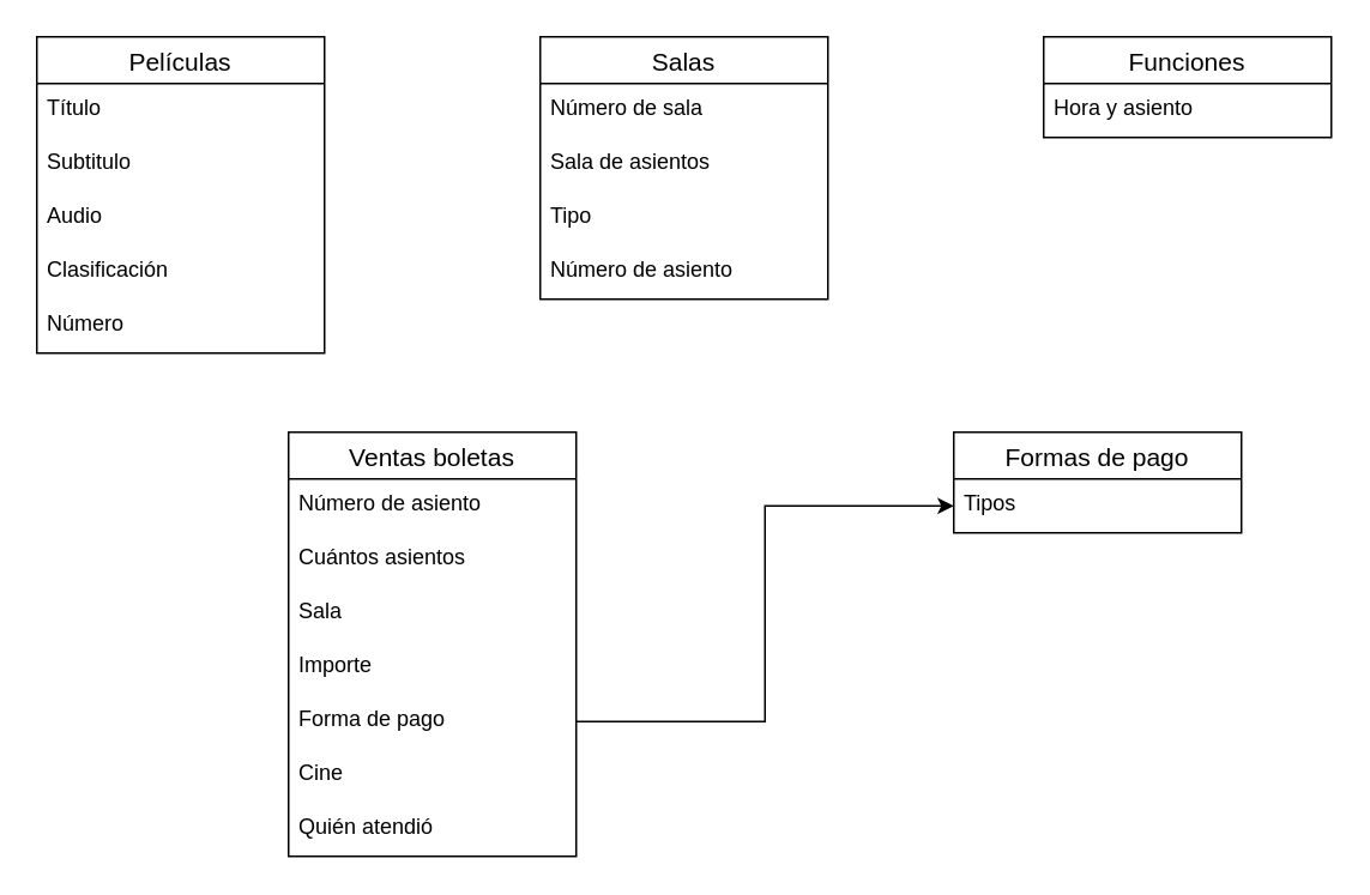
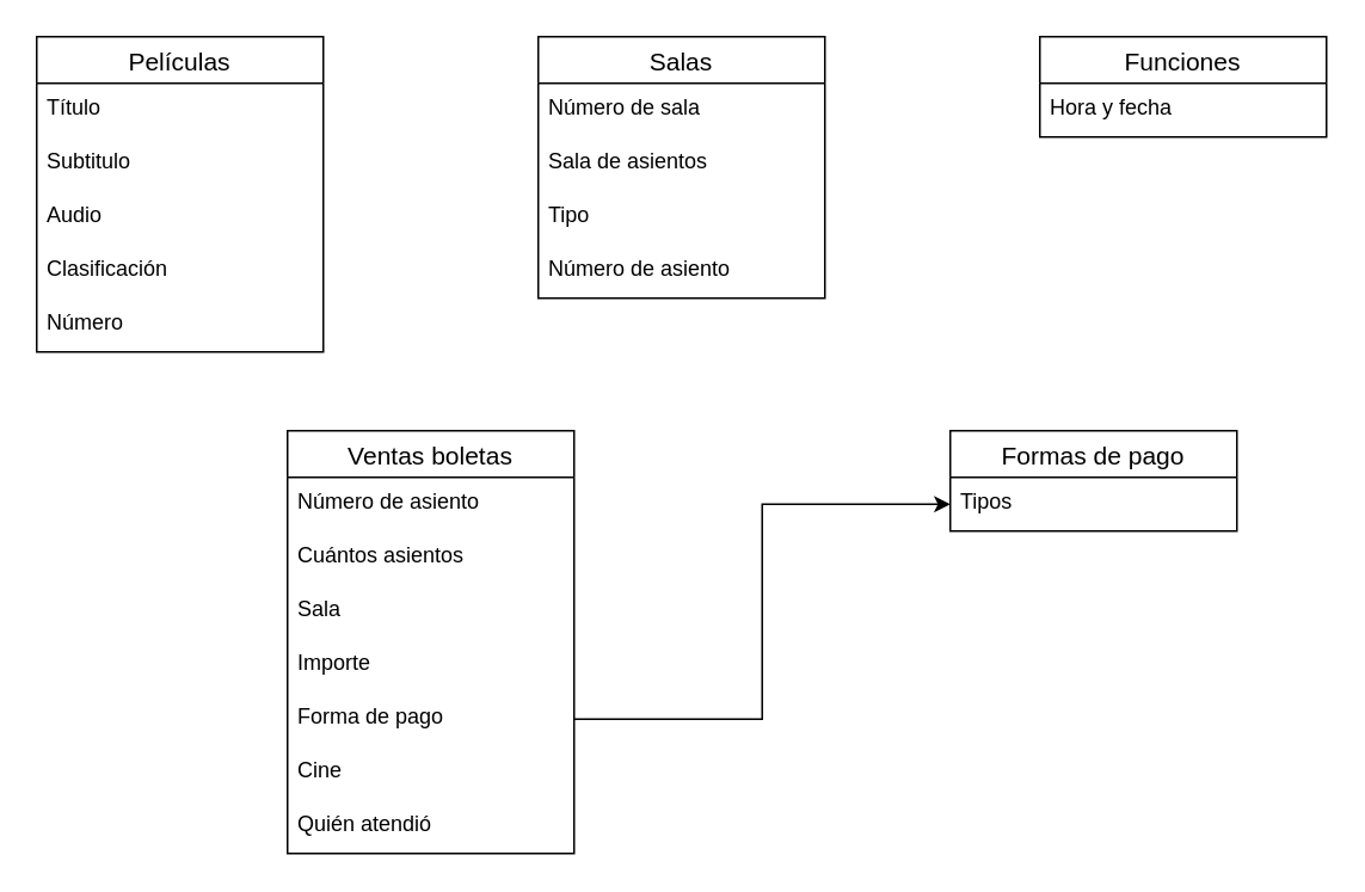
  <mxCell id="0" />
  <mxCell id="1" parent="0" />
  <mxCell id="2" value="Películas" style="swimlane;fontStyle=0;childLayout=stackLayout;horizontal=1;startSize=26;horizontalStack=0;resizeParent=1;resizeParentMax=0;resizeLast=0;collapsible=1;marginBottom=0;align=center;fontSize=14;" vertex="1" parent="1"><mxGeometry x="20" y="20" width="160" height="176" as="geometry" /></mxCell>
  <mxCell id="3" value="Título" style="text;strokeColor=none;fillColor=none;spacingLeft=4;spacingRight=4;overflow=hidden;rotatable=0;points=[[0,0.5],[1,0.5]];portConstraint=eastwest;fontSize=12;" vertex="1" parent="2"><mxGeometry y="26" width="160" height="30" as="geometry" /></mxCell>
  <mxCell id="4" value="Subtitulo" style="text;strokeColor=none;fillColor=none;spacingLeft=4;spacingRight=4;overflow=hidden;rotatable=0;points=[[0,0.5],[1,0.5]];portConstraint=eastwest;fontSize=12;" vertex="1" parent="2"><mxGeometry y="56" width="160" height="30" as="geometry" /></mxCell>
  <mxCell id="5" value="Audio" style="text;strokeColor=none;fillColor=none;spacingLeft=4;spacingRight=4;overflow=hidden;rotatable=0;points=[[0,0.5],[1,0.5]];portConstraint=eastwest;fontSize=12;" vertex="1" parent="2"><mxGeometry y="86" width="160" height="30" as="geometry" /></mxCell>
  <mxCell id="6" value="Clasificación" style="text;strokeColor=none;fillColor=none;spacingLeft=4;spacingRight=4;overflow=hidden;rotatable=0;points=[[0,0.5],[1,0.5]];portConstraint=eastwest;fontSize=12;" vertex="1" parent="2"><mxGeometry y="116" width="160" height="30" as="geometry" /></mxCell>
  <mxCell id="7" value="Número" style="text;strokeColor=none;fillColor=none;spacingLeft=4;spacingRight=4;overflow=hidden;rotatable=0;points=[[0,0.5],[1,0.5]];portConstraint=eastwest;fontSize=12;" vertex="1" parent="2"><mxGeometry y="146" width="160" height="30" as="geometry" /></mxCell>
  <mxCell id="8" value="Salas" style="swimlane;fontStyle=0;childLayout=stackLayout;horizontal=1;startSize=26;horizontalStack=0;resizeParent=1;resizeParentMax=0;resizeLast=0;collapsible=1;marginBottom=0;align=center;fontSize=14;" vertex="1" parent="1"><mxGeometry x="300" y="20" width="160" height="146" as="geometry" /></mxCell>
  <mxCell id="9" value="Número de sala" style="text;strokeColor=none;fillColor=none;spacingLeft=4;spacingRight=4;overflow=hidden;rotatable=0;points=[[0,0.5],[1,0.5]];portConstraint=eastwest;fontSize=12;" vertex="1" parent="8"><mxGeometry y="26" width="160" height="30" as="geometry" /></mxCell>
  <mxCell id="10" value="Sala de asientos" style="text;strokeColor=none;fillColor=none;spacingLeft=4;spacingRight=4;overflow=hidden;rotatable=0;points=[[0,0.5],[1,0.5]];portConstraint=eastwest;fontSize=12;" vertex="1" parent="8"><mxGeometry y="56" width="160" height="30" as="geometry" /></mxCell>
  <mxCell id="11" value="Tipo" style="text;strokeColor=none;fillColor=none;spacingLeft=4;spacingRight=4;overflow=hidden;rotatable=0;points=[[0,0.5],[1,0.5]];portConstraint=eastwest;fontSize=12;" vertex="1" parent="8"><mxGeometry y="86" width="160" height="30" as="geometry" /></mxCell>
  <mxCell id="12" value="Número de asiento" style="text;strokeColor=none;fillColor=none;spacingLeft=4;spacingRight=4;overflow=hidden;rotatable=0;points=[[0,0.5],[1,0.5]];portConstraint=eastwest;fontSize=12;" vertex="1" parent="8"><mxGeometry y="116" width="160" height="30" as="geometry" /></mxCell>
  <mxCell id="13" value="Formas de pago" style="swimlane;fontStyle=0;childLayout=stackLayout;horizontal=1;startSize=26;horizontalStack=0;resizeParent=1;resizeParentMax=0;resizeLast=0;collapsible=1;marginBottom=0;align=center;fontSize=14;" vertex="1" parent="1"><mxGeometry x="530" y="240" width="160" height="56" as="geometry" /></mxCell>
  <mxCell id="14" value="Tipos" style="text;strokeColor=none;fillColor=none;spacingLeft=4;spacingRight=4;overflow=hidden;rotatable=0;points=[[0,0.5],[1,0.5]];portConstraint=eastwest;fontSize=12;" vertex="1" parent="13"><mxGeometry y="26" width="160" height="30" as="geometry" /></mxCell>
  <mxCell id="15" value="Funciones" style="swimlane;fontStyle=0;childLayout=stackLayout;horizontal=1;startSize=26;horizontalStack=0;resizeParent=1;resizeParentMax=0;resizeLast=0;collapsible=1;marginBottom=0;align=center;fontSize=14;" vertex="1" parent="1"><mxGeometry x="580" y="20" width="160" height="56" as="geometry" /></mxCell>
- <mxCell id="16" value="Hora y asiento" style="text;strokeColor=none;fillColor=none;spacingLeft=4;spacingRight=4;overflow=hidden;rotatable=0;points=[[0,0.5],[1,0.5]];portConstraint=eastwest;fontSize=12;" vertex="1" parent="15"><mxGeometry y="26" width="160" height="30" as="geometry" /></mxCell>
+ <mxCell id="16" value="Hora y fecha" style="text;strokeColor=none;fillColor=none;spacingLeft=4;spacingRight=4;overflow=hidden;rotatable=0;points=[[0,0.5],[1,0.5]];portConstraint=eastwest;fontSize=12;" vertex="1" parent="15"><mxGeometry y="26" width="160" height="30" as="geometry" /></mxCell>
  <mxCell id="17" value="Ventas boletas" style="swimlane;fontStyle=0;childLayout=stackLayout;horizontal=1;startSize=26;horizontalStack=0;resizeParent=1;resizeParentMax=0;resizeLast=0;collapsible=1;marginBottom=0;align=center;fontSize=14;" vertex="1" parent="1"><mxGeometry x="160" y="240" width="160" height="236" as="geometry" /></mxCell>
  <mxCell id="18" value="Número de asiento" style="text;strokeColor=none;fillColor=none;spacingLeft=4;spacingRight=4;overflow=hidden;rotatable=0;points=[[0,0.5],[1,0.5]];portConstraint=eastwest;fontSize=12;" vertex="1" parent="17"><mxGeometry y="26" width="160" height="30" as="geometry" /></mxCell>
  <mxCell id="19" value="Cuántos asientos" style="text;strokeColor=none;fillColor=none;spacingLeft=4;spacingRight=4;overflow=hidden;rotatable=0;points=[[0,0.5],[1,0.5]];portConstraint=eastwest;fontSize=12;" vertex="1" parent="17"><mxGeometry y="56" width="160" height="30" as="geometry" /></mxCell>
  <mxCell id="20" value="Sala" style="text;strokeColor=none;fillColor=none;spacingLeft=4;spacingRight=4;overflow=hidden;rotatable=0;points=[[0,0.5],[1,0.5]];portConstraint=eastwest;fontSize=12;" vertex="1" parent="17"><mxGeometry y="86" width="160" height="30" as="geometry" /></mxCell>
  <mxCell id="21" value="Importe" style="text;strokeColor=none;fillColor=none;spacingLeft=4;spacingRight=4;overflow=hidden;rotatable=0;points=[[0,0.5],[1,0.5]];portConstraint=eastwest;fontSize=12;" vertex="1" parent="17"><mxGeometry y="116" width="160" height="30" as="geometry" /></mxCell>
  <mxCell id="22" value="Forma de pago" style="text;strokeColor=none;fillColor=none;spacingLeft=4;spacingRight=4;overflow=hidden;rotatable=0;points=[[0,0.5],[1,0.5]];portConstraint=eastwest;fontSize=12;" vertex="1" parent="17"><mxGeometry y="146" width="160" height="30" as="geometry" /></mxCell>
  <mxCell id="23" value="Cine" style="text;strokeColor=none;fillColor=none;spacingLeft=4;spacingRight=4;overflow=hidden;rotatable=0;points=[[0,0.5],[1,0.5]];portConstraint=eastwest;fontSize=12;" vertex="1" parent="17"><mxGeometry y="176" width="160" height="30" as="geometry" /></mxCell>
  <mxCell id="24" value="Quién atendió" style="text;strokeColor=none;fillColor=none;spacingLeft=4;spacingRight=4;overflow=hidden;rotatable=0;points=[[0,0.5],[1,0.5]];portConstraint=eastwest;fontSize=12;" vertex="1" parent="17"><mxGeometry y="206" width="160" height="30" as="geometry" /></mxCell>
  <mxCell id="25" style="edgeStyle=orthogonalEdgeStyle;rounded=0;orthogonalLoop=1;jettySize=auto;html=1;exitX=1;exitY=0.5;exitDx=0;exitDy=0;" edge="1" parent="1" source="22"><mxGeometry relative="1" as="geometry"><mxPoint x="530" y="281" as="targetPoint" /><Array as="points"><mxPoint x="425" y="401" /><mxPoint x="425" y="281" /><mxPoint x="530" y="281" /></Array></mxGeometry></mxCell>
